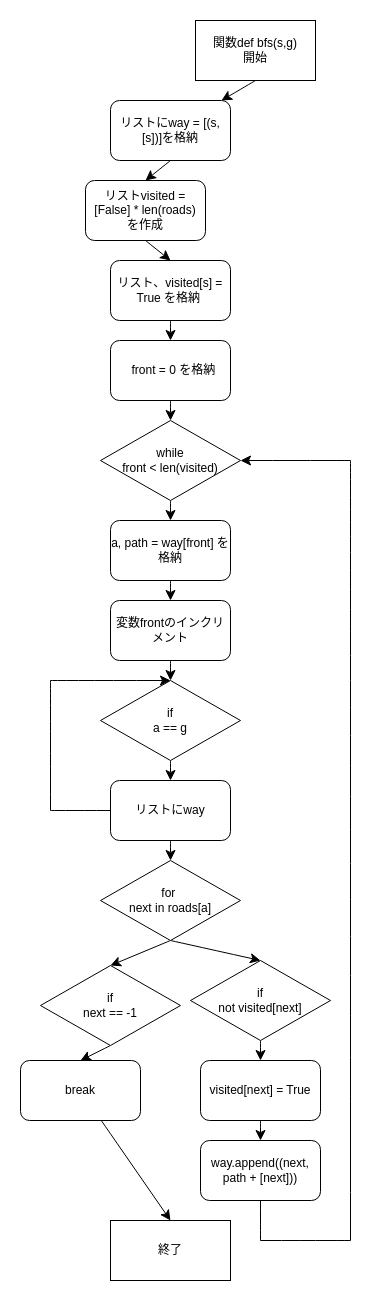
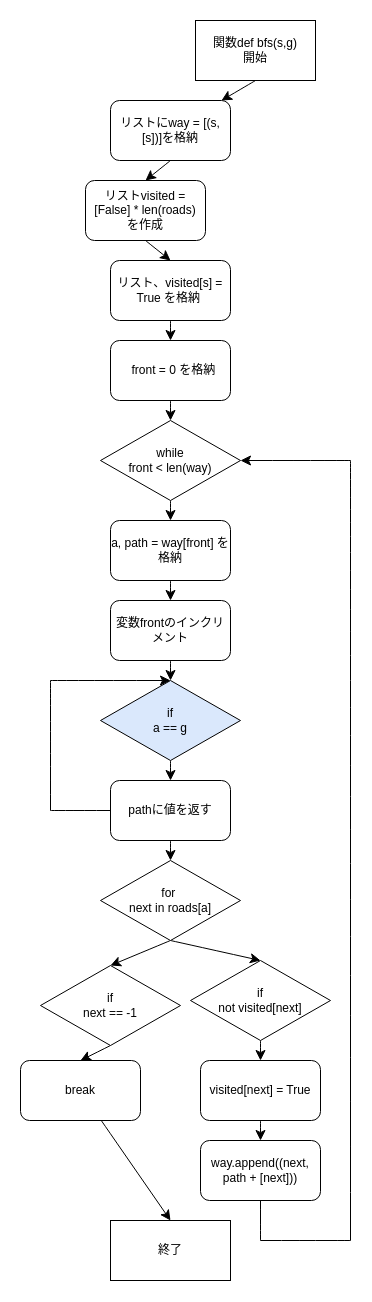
  <mxCell id="0" />
  <mxCell id="1" parent="0" />
  <mxCell id="2" style="edgeStyle=none;curved=1;rounded=0;orthogonalLoop=1;jettySize=auto;html=1;exitX=0.5;exitY=1;exitDx=0;exitDy=0;fontSize=12;startSize=8;endSize=8;" edge="1" parent="1" source="3" target="5"><mxGeometry relative="1" as="geometry" /></mxCell>
  <mxCell id="3" value="&lt;div&gt;関数def bfs(s,g)&lt;/div&gt;開始" style="rounded=0;whiteSpace=wrap;html=1;" vertex="1" parent="1"><mxGeometry x="195" y="20" width="120" height="60" as="geometry" /></mxCell>
  <mxCell id="4" style="edgeStyle=none;curved=1;rounded=0;orthogonalLoop=1;jettySize=auto;html=1;exitX=0.5;exitY=1;exitDx=0;exitDy=0;entryX=0.5;entryY=0;entryDx=0;entryDy=0;fontSize=12;startSize=8;endSize=8;" edge="1" parent="1" source="5" target="7"><mxGeometry relative="1" as="geometry" /></mxCell>
  <mxCell id="5" value="リストにway = [(s, [s])]を格納" style="rounded=1;whiteSpace=wrap;html=1;" vertex="1" parent="1"><mxGeometry x="110" y="100" width="120" height="60" as="geometry" /></mxCell>
  <mxCell id="6" style="edgeStyle=none;curved=1;rounded=0;orthogonalLoop=1;jettySize=auto;html=1;exitX=0.5;exitY=1;exitDx=0;exitDy=0;entryX=0.5;entryY=0;entryDx=0;entryDy=0;fontSize=12;startSize=8;endSize=8;" edge="1" parent="1" source="7" target="11"><mxGeometry relative="1" as="geometry" /></mxCell>
  <mxCell id="7" value="リストvisited = [False] * len(roads)　を作成" style="rounded=1;whiteSpace=wrap;html=1;" vertex="1" parent="1"><mxGeometry x="85" y="180" width="120" height="60" as="geometry" /></mxCell>
  <mxCell id="8" style="edgeStyle=none;curved=1;rounded=0;orthogonalLoop=1;jettySize=auto;html=1;exitX=0.5;exitY=1;exitDx=0;exitDy=0;entryX=0.5;entryY=0;entryDx=0;entryDy=0;fontSize=12;startSize=8;endSize=8;" edge="1" parent="1" source="9" target="15"><mxGeometry relative="1" as="geometry" /></mxCell>
  <mxCell id="9" value="&amp;nbsp; front = 0 を格納" style="rounded=1;whiteSpace=wrap;html=1;" vertex="1" parent="1"><mxGeometry x="110" y="340" width="120" height="60" as="geometry" /></mxCell>
  <mxCell id="10" style="edgeStyle=none;curved=1;rounded=0;orthogonalLoop=1;jettySize=auto;html=1;exitX=0.5;exitY=1;exitDx=0;exitDy=0;entryX=0.5;entryY=0;entryDx=0;entryDy=0;fontSize=12;startSize=8;endSize=8;" edge="1" parent="1" source="11" target="9"><mxGeometry relative="1" as="geometry" /></mxCell>
  <mxCell id="11" value="リスト、visited[s] = True を格納&amp;nbsp;" style="rounded=1;whiteSpace=wrap;html=1;" vertex="1" parent="1"><mxGeometry x="110" y="260" width="120" height="60" as="geometry" /></mxCell>
  <mxCell id="12" style="edgeStyle=none;curved=1;rounded=0;orthogonalLoop=1;jettySize=auto;html=1;exitX=0.5;exitY=1;exitDx=0;exitDy=0;entryX=0.5;entryY=0;entryDx=0;entryDy=0;fontSize=12;startSize=8;endSize=8;" edge="1" parent="1" source="13" target="17"><mxGeometry relative="1" as="geometry" /></mxCell>
  <mxCell id="13" value="a, path = way[front] を格納" style="rounded=1;whiteSpace=wrap;html=1;" vertex="1" parent="1"><mxGeometry x="110" y="520" width="120" height="60" as="geometry" /></mxCell>
  <mxCell id="14" style="edgeStyle=none;curved=1;rounded=0;orthogonalLoop=1;jettySize=auto;html=1;exitX=0.5;exitY=1;exitDx=0;exitDy=0;entryX=0.5;entryY=0;entryDx=0;entryDy=0;fontSize=12;startSize=8;endSize=8;" edge="1" parent="1" source="15" target="13"><mxGeometry relative="1" as="geometry" /></mxCell>
- <mxCell id="15" value="while&lt;div&gt;front &amp;lt; len(visited)&lt;br&gt;&lt;/div&gt;" style="rhombus;whiteSpace=wrap;html=1;" vertex="1" parent="1"><mxGeometry x="100" y="420" width="140" height="80" as="geometry" /></mxCell>
+ <mxCell id="15" value="while&lt;div&gt;front &amp;lt; len(way)&lt;br&gt;&lt;/div&gt;" style="rhombus;whiteSpace=wrap;html=1;" vertex="1" parent="1"><mxGeometry x="100" y="420" width="140" height="80" as="geometry" /></mxCell>
  <mxCell id="16" style="edgeStyle=none;curved=1;rounded=0;orthogonalLoop=1;jettySize=auto;html=1;exitX=0.5;exitY=1;exitDx=0;exitDy=0;entryX=0.5;entryY=0;entryDx=0;entryDy=0;fontSize=12;startSize=8;endSize=8;" edge="1" parent="1" source="17" target="19"><mxGeometry relative="1" as="geometry" /></mxCell>
  <mxCell id="17" value="変数frontのインクリメント" style="rounded=1;whiteSpace=wrap;html=1;" vertex="1" parent="1"><mxGeometry x="110" y="600" width="120" height="60" as="geometry" /></mxCell>
  <mxCell id="18" style="edgeStyle=none;curved=1;rounded=0;orthogonalLoop=1;jettySize=auto;html=1;exitX=0.5;exitY=1;exitDx=0;exitDy=0;entryX=0.5;entryY=0;entryDx=0;entryDy=0;fontSize=12;startSize=8;endSize=8;" edge="1" parent="1" source="19" target="21"><mxGeometry relative="1" as="geometry" /></mxCell>
- <mxCell id="19" value="if&lt;div&gt;a == g&lt;/div&gt;" style="rhombus;whiteSpace=wrap;html=1;" vertex="1" parent="1"><mxGeometry x="100" y="680" width="140" height="80" as="geometry" /></mxCell>
+ <mxCell id="19" value="if&lt;div&gt;a == g&lt;/div&gt;" style="rhombus;whiteSpace=wrap;html=1;fillColor=#dae8fc;" vertex="1" parent="1"><mxGeometry x="100" y="680" width="140" height="80" as="geometry" /></mxCell>
  <mxCell id="20" style="edgeStyle=none;curved=1;rounded=0;orthogonalLoop=1;jettySize=auto;html=1;exitX=0.5;exitY=1;exitDx=0;exitDy=0;entryX=0.5;entryY=0;entryDx=0;entryDy=0;fontSize=12;startSize=8;endSize=8;" edge="1" parent="1" source="21" target="24"><mxGeometry relative="1" as="geometry" /></mxCell>
- <mxCell id="21" value="リストにway" style="rounded=1;whiteSpace=wrap;html=1;" vertex="1" parent="1"><mxGeometry x="110" y="780" width="120" height="60" as="geometry" /></mxCell>
+ <mxCell id="21" value="pathに値を返す" style="rounded=1;whiteSpace=wrap;html=1;" vertex="1" parent="1"><mxGeometry x="110" y="780" width="120" height="60" as="geometry" /></mxCell>
  <mxCell id="22" style="edgeStyle=none;curved=1;rounded=0;orthogonalLoop=1;jettySize=auto;html=1;exitX=0.5;exitY=1;exitDx=0;exitDy=0;entryX=0.5;entryY=0;entryDx=0;entryDy=0;fontSize=12;startSize=8;endSize=8;" edge="1" parent="1" source="24" target="26"><mxGeometry relative="1" as="geometry" /></mxCell>
  <mxCell id="23" style="edgeStyle=none;curved=1;rounded=0;orthogonalLoop=1;jettySize=auto;html=1;exitX=0.5;exitY=1;exitDx=0;exitDy=0;entryX=0.5;entryY=0;entryDx=0;entryDy=0;fontSize=12;startSize=8;endSize=8;" edge="1" parent="1" source="24" target="30"><mxGeometry relative="1" as="geometry" /></mxCell>
  <mxCell id="24" value="for&amp;nbsp;&lt;div&gt;next in roads[a]&lt;/div&gt;" style="rhombus;whiteSpace=wrap;html=1;" vertex="1" parent="1"><mxGeometry x="100" y="860" width="140" height="80" as="geometry" /></mxCell>
  <mxCell id="25" style="edgeStyle=none;curved=1;rounded=0;orthogonalLoop=1;jettySize=auto;html=1;exitX=0.5;exitY=1;exitDx=0;exitDy=0;entryX=0.5;entryY=0;entryDx=0;entryDy=0;fontSize=12;startSize=8;endSize=8;" edge="1" parent="1" source="26" target="28"><mxGeometry relative="1" as="geometry" /></mxCell>
  <mxCell id="26" value="if&lt;div&gt;next == -1&lt;/div&gt;" style="rhombus;whiteSpace=wrap;html=1;" vertex="1" parent="1"><mxGeometry x="40" y="965" width="140" height="80" as="geometry" /></mxCell>
  <mxCell id="27" value="" style="edgeStyle=none;curved=1;rounded=0;orthogonalLoop=1;jettySize=auto;html=1;fontSize=12;startSize=8;endSize=8;entryX=0.5;entryY=0;entryDx=0;entryDy=0;" edge="1" parent="1" source="28" target="34"><mxGeometry relative="1" as="geometry" /></mxCell>
  <mxCell id="28" value="break" style="rounded=1;whiteSpace=wrap;html=1;" vertex="1" parent="1"><mxGeometry x="20" y="1060" width="120" height="60" as="geometry" /></mxCell>
  <mxCell id="29" style="edgeStyle=none;curved=1;rounded=0;orthogonalLoop=1;jettySize=auto;html=1;exitX=0.5;exitY=1;exitDx=0;exitDy=0;entryX=0.5;entryY=0;entryDx=0;entryDy=0;fontSize=12;startSize=8;endSize=8;" edge="1" parent="1" source="30" target="32"><mxGeometry relative="1" as="geometry" /></mxCell>
  <mxCell id="30" value="if&lt;div&gt;not visited[next]&lt;/div&gt;" style="rhombus;whiteSpace=wrap;html=1;" vertex="1" parent="1"><mxGeometry x="190" y="960" width="140" height="80" as="geometry" /></mxCell>
  <mxCell id="31" style="edgeStyle=none;curved=1;rounded=0;orthogonalLoop=1;jettySize=auto;html=1;exitX=0.5;exitY=1;exitDx=0;exitDy=0;entryX=0.5;entryY=0;entryDx=0;entryDy=0;fontSize=12;startSize=8;endSize=8;" edge="1" parent="1" source="32" target="33"><mxGeometry relative="1" as="geometry" /></mxCell>
  <mxCell id="32" value="visited[next] = True" style="rounded=1;whiteSpace=wrap;html=1;" vertex="1" parent="1"><mxGeometry x="200" y="1060" width="120" height="60" as="geometry" /></mxCell>
  <mxCell id="33" value="way.append((next, path + [next]))" style="rounded=1;whiteSpace=wrap;html=1;" vertex="1" parent="1"><mxGeometry x="200" y="1140" width="120" height="60" as="geometry" /></mxCell>
  <mxCell id="34" value="終了" style="rounded=0;whiteSpace=wrap;html=1;" vertex="1" parent="1"><mxGeometry x="110" y="1220" width="120" height="60" as="geometry" /></mxCell>
  <mxCell id="35" value="" style="endArrow=none;html=1;rounded=0;fontSize=12;startSize=8;endSize=8;curved=1;entryX=0.5;entryY=1;entryDx=0;entryDy=0;" edge="1" parent="1" target="33"><mxGeometry width="50" height="50" relative="1" as="geometry"><mxPoint x="260" y="1240" as="sourcePoint" /><mxPoint x="210" y="1240" as="targetPoint" /></mxGeometry></mxCell>
  <mxCell id="36" value="" style="endArrow=none;html=1;rounded=0;fontSize=12;startSize=8;endSize=8;curved=1;" edge="1" parent="1"><mxGeometry width="50" height="50" relative="1" as="geometry"><mxPoint x="350" y="1240" as="sourcePoint" /><mxPoint x="260" y="1240" as="targetPoint" /></mxGeometry></mxCell>
  <mxCell id="37" value="" style="endArrow=none;html=1;rounded=0;fontSize=12;startSize=8;endSize=8;curved=1;" edge="1" parent="1"><mxGeometry width="50" height="50" relative="1" as="geometry"><mxPoint x="350" y="460" as="sourcePoint" /><mxPoint x="350" y="1240" as="targetPoint" /></mxGeometry></mxCell>
  <mxCell id="38" value="" style="endArrow=classic;html=1;rounded=0;fontSize=12;startSize=8;endSize=8;curved=1;entryX=1;entryY=0.5;entryDx=0;entryDy=0;" edge="1" parent="1" target="15"><mxGeometry width="50" height="50" relative="1" as="geometry"><mxPoint x="350" y="460" as="sourcePoint" /><mxPoint x="210" y="1240" as="targetPoint" /></mxGeometry></mxCell>
  <mxCell id="39" value="" style="endArrow=none;html=1;rounded=0;fontSize=12;startSize=8;endSize=8;curved=1;entryX=0;entryY=0.5;entryDx=0;entryDy=0;" edge="1" parent="1" target="21"><mxGeometry width="50" height="50" relative="1" as="geometry"><mxPoint x="50" y="810" as="sourcePoint" /><mxPoint x="240" y="940" as="targetPoint" /></mxGeometry></mxCell>
  <mxCell id="40" value="" style="endArrow=none;html=1;rounded=0;fontSize=12;startSize=8;endSize=8;curved=1;" edge="1" parent="1"><mxGeometry width="50" height="50" relative="1" as="geometry"><mxPoint x="50" y="680" as="sourcePoint" /><mxPoint x="50" y="810" as="targetPoint" /></mxGeometry></mxCell>
  <mxCell id="41" value="" style="endArrow=classic;html=1;rounded=0;fontSize=12;startSize=8;endSize=8;curved=1;entryX=0.5;entryY=0;entryDx=0;entryDy=0;" edge="1" parent="1" target="19"><mxGeometry width="50" height="50" relative="1" as="geometry"><mxPoint x="50" y="680" as="sourcePoint" /><mxPoint x="240" y="940" as="targetPoint" /></mxGeometry></mxCell>
